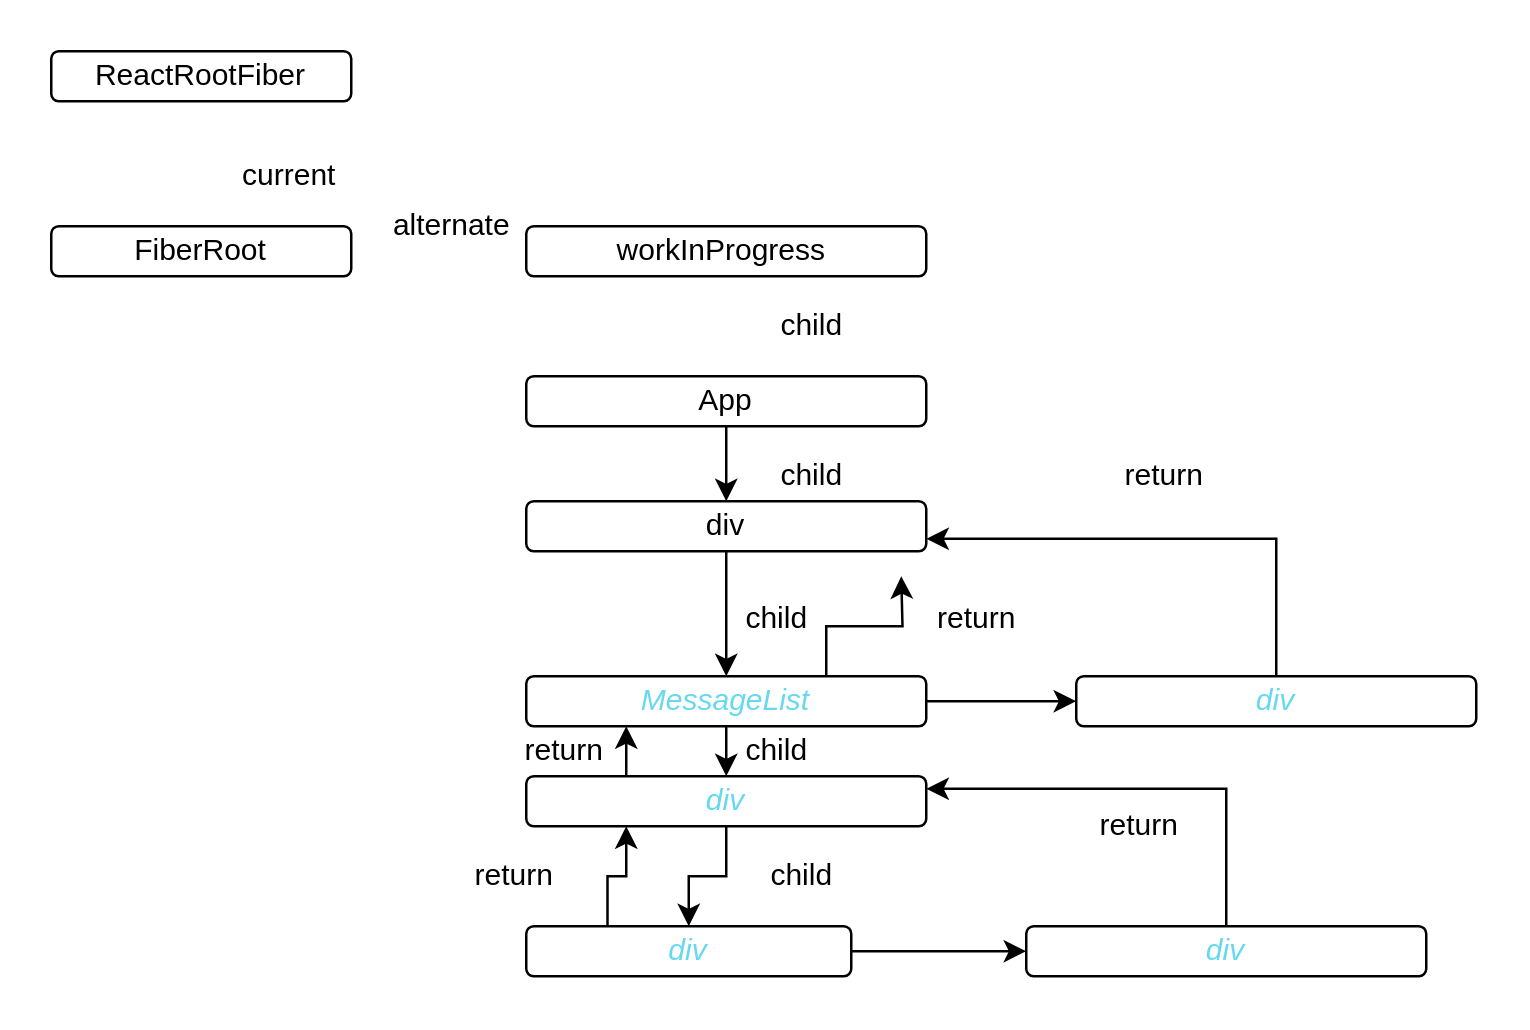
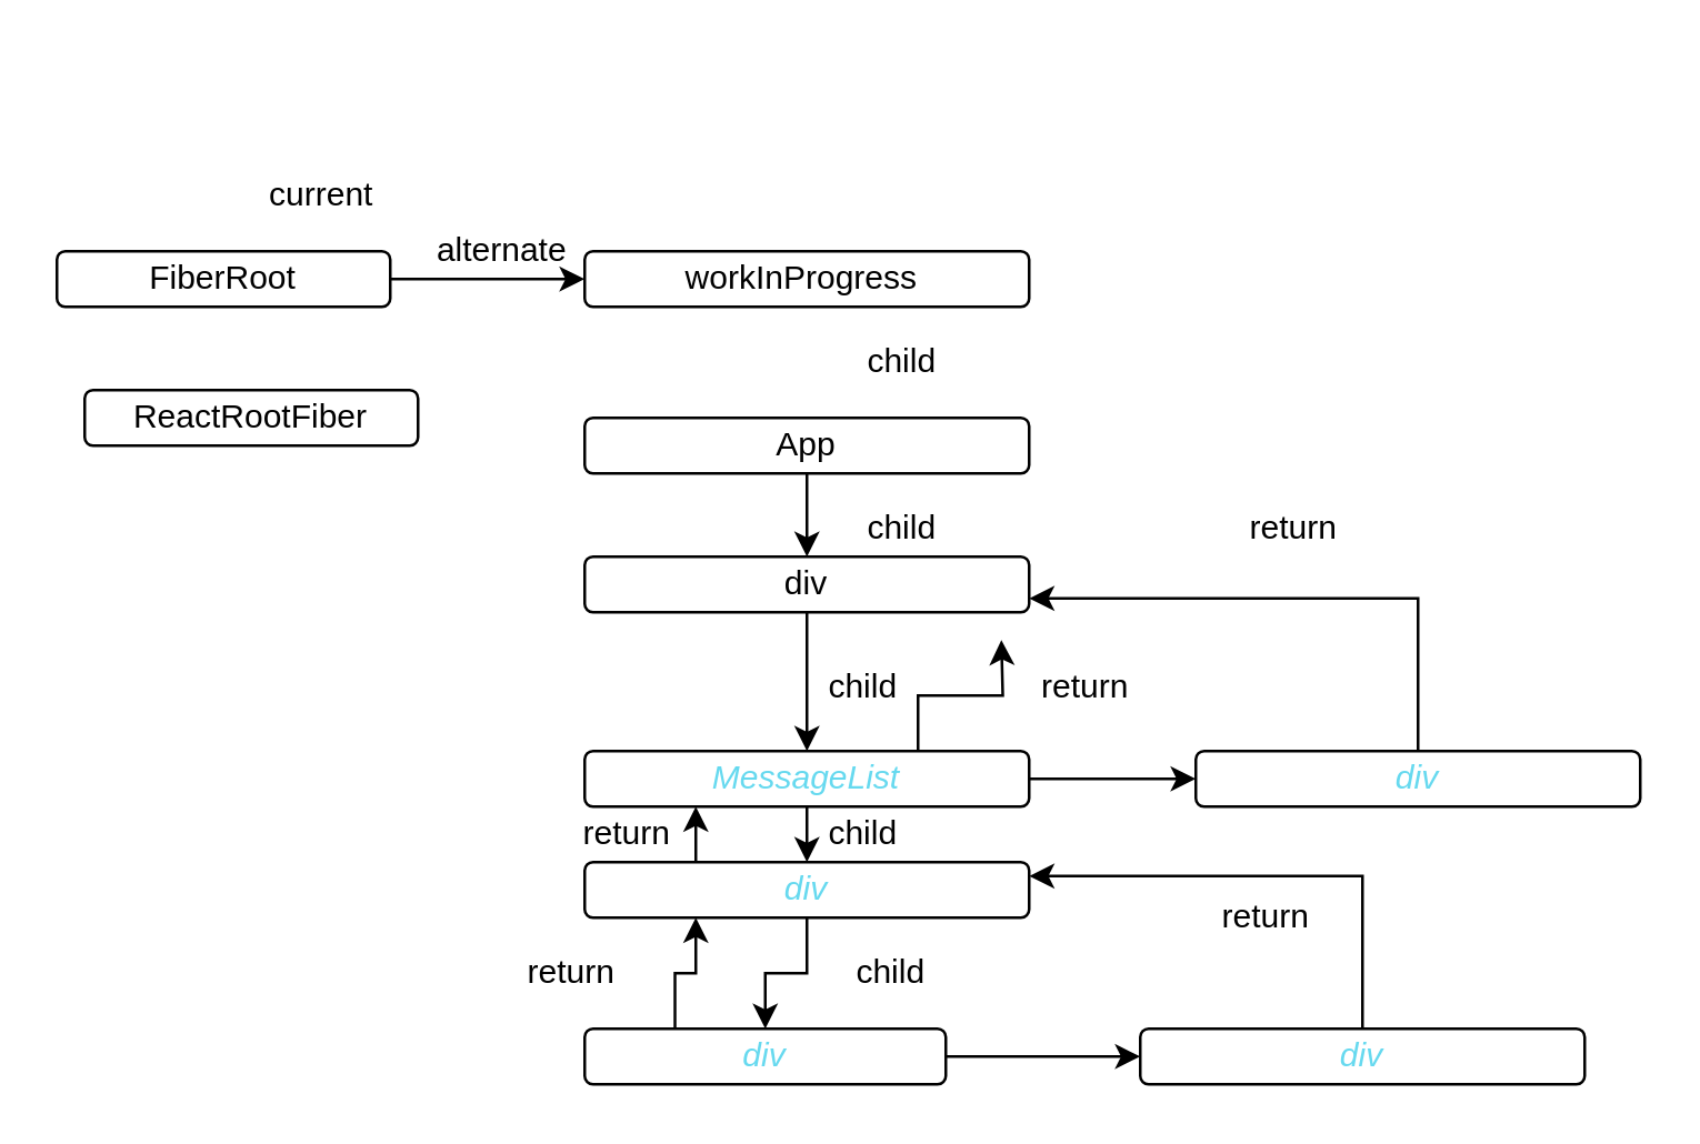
  <mxCell id="0" />
  <mxCell id="1" parent="0" />
- <mxCell id="2" value="ReactRootFiber" style="rounded=1;whiteSpace=wrap;html=1;" vertex="1" parent="1"><mxGeometry x="20" y="20" width="120" height="20" as="geometry" /></mxCell>
+ <mxCell id="2" value="ReactRootFiber" style="rounded=1;whiteSpace=wrap;html=1;" vertex="1" parent="1"><mxGeometry x="30" y="140" width="120" height="20" as="geometry" /></mxCell>
+ <mxCell id="3" style="edgeStyle=orthogonalEdgeStyle;rounded=0;orthogonalLoop=1;jettySize=auto;html=1;entryX=0;entryY=0.5;entryDx=0;entryDy=0;" edge="1" parent="1" source="4" target="6"><mxGeometry relative="1" as="geometry" /></mxCell>
  <mxCell id="4" value="FiberRoot" style="rounded=1;whiteSpace=wrap;html=1;" vertex="1" parent="1"><mxGeometry x="20" y="90" width="120" height="20" as="geometry" /></mxCell>
  <mxCell id="5" value="current" style="text;html=1;align=center;verticalAlign=middle;resizable=0;points=[];autosize=1;strokeColor=none;fillColor=none;" vertex="1" parent="1"><mxGeometry x="90" y="60" width="50" height="20" as="geometry" /></mxCell>
  <mxCell id="6" value="workInProgress&amp;nbsp;" style="rounded=1;whiteSpace=wrap;html=1;" vertex="1" parent="1"><mxGeometry x="210" y="90" width="160" height="20" as="geometry" /></mxCell>
  <mxCell id="7" style="edgeStyle=orthogonalEdgeStyle;rounded=0;orthogonalLoop=1;jettySize=auto;html=1;exitX=0.5;exitY=1;exitDx=0;exitDy=0;entryX=0.5;entryY=0;entryDx=0;entryDy=0;" edge="1" parent="1" source="8" target="11"><mxGeometry relative="1" as="geometry" /></mxCell>
  <mxCell id="8" value="App" style="rounded=1;whiteSpace=wrap;html=1;" vertex="1" parent="1"><mxGeometry x="210" y="150" width="160" height="20" as="geometry" /></mxCell>
  <mxCell id="9" value="alternate" style="text;html=1;align=center;verticalAlign=middle;resizable=0;points=[];autosize=1;strokeColor=none;fillColor=none;" vertex="1" parent="1"><mxGeometry x="150" y="80" width="60" height="20" as="geometry" /></mxCell>
  <mxCell id="10" style="edgeStyle=orthogonalEdgeStyle;rounded=0;orthogonalLoop=1;jettySize=auto;html=1;entryX=0.5;entryY=0;entryDx=0;entryDy=0;" edge="1" parent="1" source="11" target="15"><mxGeometry relative="1" as="geometry" /></mxCell>
  <mxCell id="11" value="div" style="rounded=1;whiteSpace=wrap;html=1;" vertex="1" parent="1"><mxGeometry x="210" y="200" width="160" height="20" as="geometry" /></mxCell>
  <mxCell id="12" style="edgeStyle=orthogonalEdgeStyle;rounded=0;orthogonalLoop=1;jettySize=auto;html=1;exitX=0.75;exitY=0;exitDx=0;exitDy=0;" edge="1" parent="1" source="15"><mxGeometry relative="1" as="geometry"><mxPoint x="360" y="230" as="targetPoint" /></mxGeometry></mxCell>
  <mxCell id="13" style="edgeStyle=orthogonalEdgeStyle;rounded=0;orthogonalLoop=1;jettySize=auto;html=1;exitX=0.5;exitY=1;exitDx=0;exitDy=0;entryX=0.5;entryY=0;entryDx=0;entryDy=0;" edge="1" parent="1" source="15" target="22"><mxGeometry relative="1" as="geometry" /></mxCell>
  <mxCell id="14" style="edgeStyle=orthogonalEdgeStyle;rounded=0;orthogonalLoop=1;jettySize=auto;html=1;entryX=0;entryY=0.5;entryDx=0;entryDy=0;" edge="1" parent="1" source="15" target="24"><mxGeometry relative="1" as="geometry" /></mxCell>
  <mxCell id="15" value="&lt;font color=&quot;#66d9ef&quot;&gt;&lt;i&gt;MessageList&lt;/i&gt;&lt;/font&gt;" style="rounded=1;whiteSpace=wrap;html=1;" vertex="1" parent="1"><mxGeometry x="210" y="270" width="160" height="20" as="geometry" /></mxCell>
  <mxCell id="16" value="child" style="text;html=1;align=center;verticalAlign=middle;resizable=0;points=[];autosize=1;strokeColor=none;fillColor=none;" vertex="1" parent="1"><mxGeometry x="304" y="120" width="40" height="20" as="geometry" /></mxCell>
  <mxCell id="17" value="child" style="text;html=1;align=center;verticalAlign=middle;resizable=0;points=[];autosize=1;strokeColor=none;fillColor=none;" vertex="1" parent="1"><mxGeometry x="304" y="180" width="40" height="20" as="geometry" /></mxCell>
  <mxCell id="18" value="child" style="text;html=1;align=center;verticalAlign=middle;resizable=0;points=[];autosize=1;strokeColor=none;fillColor=none;" vertex="1" parent="1"><mxGeometry x="290" y="237" width="40" height="20" as="geometry" /></mxCell>
  <mxCell id="19" value="return" style="text;html=1;align=center;verticalAlign=middle;resizable=0;points=[];autosize=1;strokeColor=none;fillColor=none;" vertex="1" parent="1"><mxGeometry x="365" y="237" width="50" height="20" as="geometry" /></mxCell>
  <mxCell id="20" style="edgeStyle=orthogonalEdgeStyle;rounded=0;orthogonalLoop=1;jettySize=auto;html=1;exitX=0.5;exitY=1;exitDx=0;exitDy=0;entryX=0.5;entryY=0;entryDx=0;entryDy=0;" edge="1" parent="1" source="22" target="27"><mxGeometry relative="1" as="geometry" /></mxCell>
  <mxCell id="21" style="edgeStyle=orthogonalEdgeStyle;rounded=0;orthogonalLoop=1;jettySize=auto;html=1;exitX=0.25;exitY=0;exitDx=0;exitDy=0;entryX=0.25;entryY=1;entryDx=0;entryDy=0;" edge="1" parent="1" source="22" target="15"><mxGeometry relative="1" as="geometry" /></mxCell>
  <mxCell id="22" value="&lt;font color=&quot;#66d9ef&quot;&gt;&lt;i&gt;div&lt;/i&gt;&lt;/font&gt;" style="rounded=1;whiteSpace=wrap;html=1;" vertex="1" parent="1"><mxGeometry x="210" y="310" width="160" height="20" as="geometry" /></mxCell>
  <mxCell id="23" style="edgeStyle=orthogonalEdgeStyle;rounded=0;orthogonalLoop=1;jettySize=auto;html=1;exitX=0.5;exitY=0;exitDx=0;exitDy=0;entryX=1;entryY=0.75;entryDx=0;entryDy=0;" edge="1" parent="1" source="24" target="11"><mxGeometry relative="1" as="geometry" /></mxCell>
  <mxCell id="24" value="&lt;font color=&quot;#66d9ef&quot;&gt;&lt;i&gt;div&lt;/i&gt;&lt;/font&gt;" style="rounded=1;whiteSpace=wrap;html=1;" vertex="1" parent="1"><mxGeometry x="430" y="270" width="160" height="20" as="geometry" /></mxCell>
  <mxCell id="25" style="edgeStyle=orthogonalEdgeStyle;rounded=0;orthogonalLoop=1;jettySize=auto;html=1;entryX=0;entryY=0.5;entryDx=0;entryDy=0;" edge="1" parent="1" source="27" target="29"><mxGeometry relative="1" as="geometry" /></mxCell>
  <mxCell id="26" style="edgeStyle=orthogonalEdgeStyle;rounded=0;orthogonalLoop=1;jettySize=auto;html=1;exitX=0.25;exitY=0;exitDx=0;exitDy=0;entryX=0.25;entryY=1;entryDx=0;entryDy=0;" edge="1" parent="1" source="27" target="22"><mxGeometry relative="1" as="geometry" /></mxCell>
  <mxCell id="27" value="&lt;font color=&quot;#66d9ef&quot;&gt;&lt;i&gt;div&lt;/i&gt;&lt;/font&gt;" style="rounded=1;whiteSpace=wrap;html=1;" vertex="1" parent="1"><mxGeometry x="210" y="370" width="130" height="20" as="geometry" /></mxCell>
  <mxCell id="28" style="edgeStyle=orthogonalEdgeStyle;rounded=0;orthogonalLoop=1;jettySize=auto;html=1;exitX=0.5;exitY=0;exitDx=0;exitDy=0;entryX=1;entryY=0.25;entryDx=0;entryDy=0;" edge="1" parent="1" source="29" target="22"><mxGeometry relative="1" as="geometry" /></mxCell>
  <mxCell id="29" value="&lt;font color=&quot;#66d9ef&quot;&gt;&lt;i&gt;div&lt;/i&gt;&lt;/font&gt;" style="rounded=1;whiteSpace=wrap;html=1;" vertex="1" parent="1"><mxGeometry x="410" y="370" width="160" height="20" as="geometry" /></mxCell>
  <mxCell id="30" value="child" style="text;html=1;align=center;verticalAlign=middle;resizable=0;points=[];autosize=1;strokeColor=none;fillColor=none;" vertex="1" parent="1"><mxGeometry x="290" y="290" width="40" height="20" as="geometry" /></mxCell>
  <mxCell id="31" value="child" style="text;html=1;align=center;verticalAlign=middle;resizable=0;points=[];autosize=1;strokeColor=none;fillColor=none;" vertex="1" parent="1"><mxGeometry x="300" y="340" width="40" height="20" as="geometry" /></mxCell>
  <mxCell id="32" value="return" style="text;html=1;align=center;verticalAlign=middle;resizable=0;points=[];autosize=1;strokeColor=none;fillColor=none;" vertex="1" parent="1"><mxGeometry x="200" y="290" width="50" height="20" as="geometry" /></mxCell>
  <mxCell id="33" value="return" style="text;html=1;align=center;verticalAlign=middle;resizable=0;points=[];autosize=1;strokeColor=none;fillColor=none;" vertex="1" parent="1"><mxGeometry x="180" y="340" width="50" height="20" as="geometry" /></mxCell>
  <mxCell id="34" value="return" style="text;html=1;align=center;verticalAlign=middle;resizable=0;points=[];autosize=1;strokeColor=none;fillColor=none;" vertex="1" parent="1"><mxGeometry x="440" y="180" width="50" height="20" as="geometry" /></mxCell>
  <mxCell id="35" value="return" style="text;html=1;align=center;verticalAlign=middle;resizable=0;points=[];autosize=1;strokeColor=none;fillColor=none;" vertex="1" parent="1"><mxGeometry x="430" y="320" width="50" height="20" as="geometry" /></mxCell>
